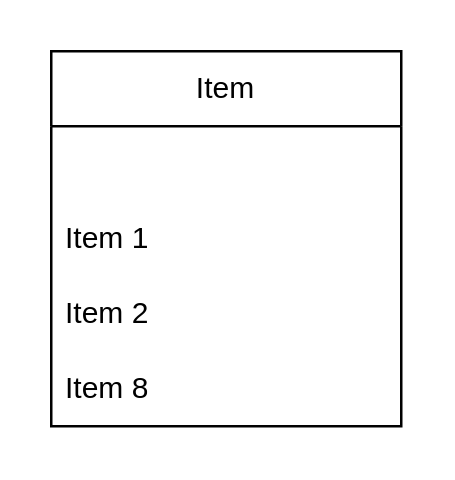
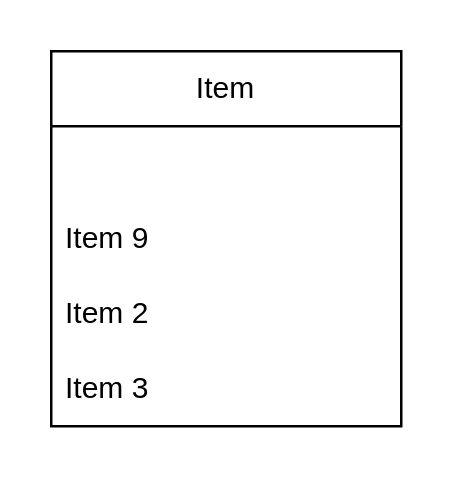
  <mxCell id="0" />
  <mxCell id="1" parent="0" />
  <mxCell id="2" value="Item" style="swimlane;fontStyle=0;childLayout=stackLayout;horizontal=1;startSize=30;horizontalStack=0;resizeParent=1;resizeParentMax=0;resizeLast=0;collapsible=1;marginBottom=0;whiteSpace=wrap;html=1;" vertex="1" parent="1"><mxGeometry x="20" y="20" width="140" height="150" as="geometry" /></mxCell>
  <mxCell id="3" style="text;strokeColor=none;fillColor=none;align=left;verticalAlign=middle;spacingLeft=4;spacingRight=4;overflow=hidden;points=[[0,0.5],[1,0.5]];portConstraint=eastwest;rotatable=0;whiteSpace=wrap;html=1;" vertex="1" parent="2"><mxGeometry y="30" width="140" height="30" as="geometry" /></mxCell>
- <mxCell id="4" value="Item 1" style="text;strokeColor=none;fillColor=none;align=left;verticalAlign=middle;spacingLeft=4;spacingRight=4;overflow=hidden;points=[[0,0.5],[1,0.5]];portConstraint=eastwest;rotatable=0;whiteSpace=wrap;html=1;" vertex="1" parent="2"><mxGeometry y="60" width="140" height="30" as="geometry" /></mxCell>
+ <mxCell id="4" value="Item 9" style="text;strokeColor=none;fillColor=none;align=left;verticalAlign=middle;spacingLeft=4;spacingRight=4;overflow=hidden;points=[[0,0.5],[1,0.5]];portConstraint=eastwest;rotatable=0;whiteSpace=wrap;html=1;" vertex="1" parent="2"><mxGeometry y="60" width="140" height="30" as="geometry" /></mxCell>
  <mxCell id="5" value="Item 2" style="text;strokeColor=none;fillColor=none;align=left;verticalAlign=middle;spacingLeft=4;spacingRight=4;overflow=hidden;points=[[0,0.5],[1,0.5]];portConstraint=eastwest;rotatable=0;whiteSpace=wrap;html=1;" vertex="1" parent="2"><mxGeometry y="90" width="140" height="30" as="geometry" /></mxCell>
- <mxCell id="6" value="Item 8" style="text;strokeColor=none;fillColor=none;align=left;verticalAlign=middle;spacingLeft=4;spacingRight=4;overflow=hidden;points=[[0,0.5],[1,0.5]];portConstraint=eastwest;rotatable=0;whiteSpace=wrap;html=1;" vertex="1" parent="2"><mxGeometry y="120" width="140" height="30" as="geometry" /></mxCell>
+ <mxCell id="6" value="Item 3" style="text;strokeColor=none;fillColor=none;align=left;verticalAlign=middle;spacingLeft=4;spacingRight=4;overflow=hidden;points=[[0,0.5],[1,0.5]];portConstraint=eastwest;rotatable=0;whiteSpace=wrap;html=1;" vertex="1" parent="2"><mxGeometry y="120" width="140" height="30" as="geometry" /></mxCell>
